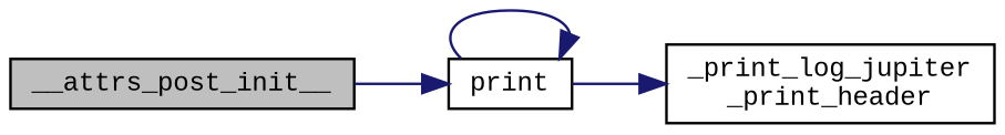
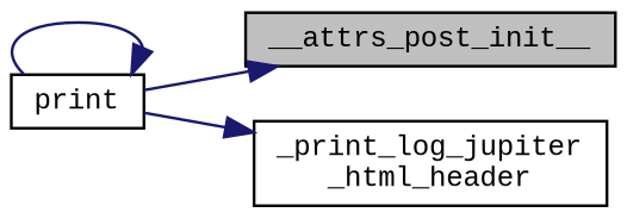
  digraph {
    fontname="Liberation Mono"
    rankdir=LR
    node [color=black fillcolor=white fontname="Liberation Mono" fontsize=10 shape=record style=filled]
    edge [color=midnightblue fontname="Liberation Mono" fontsize=10 labelfontname=Helvetica labelfontsize=10 style=solid]
    n1 [fillcolor=grey75 fontcolor=black height=0.2 label=__attrs_post_init__ width=0.4]
    n2 [height=0.2 label=print width=0.4]
-   n3 [height=0.2 label="_print_log_jupiter\l_print_header" width=0.4]
-   n1 -> n2
+   n3 [height=0.2 label="_print_log_jupiter\l_html_header" width=0.4]
+   n2 -> n1
    n2 -> n2
    n2 -> n3
  }
